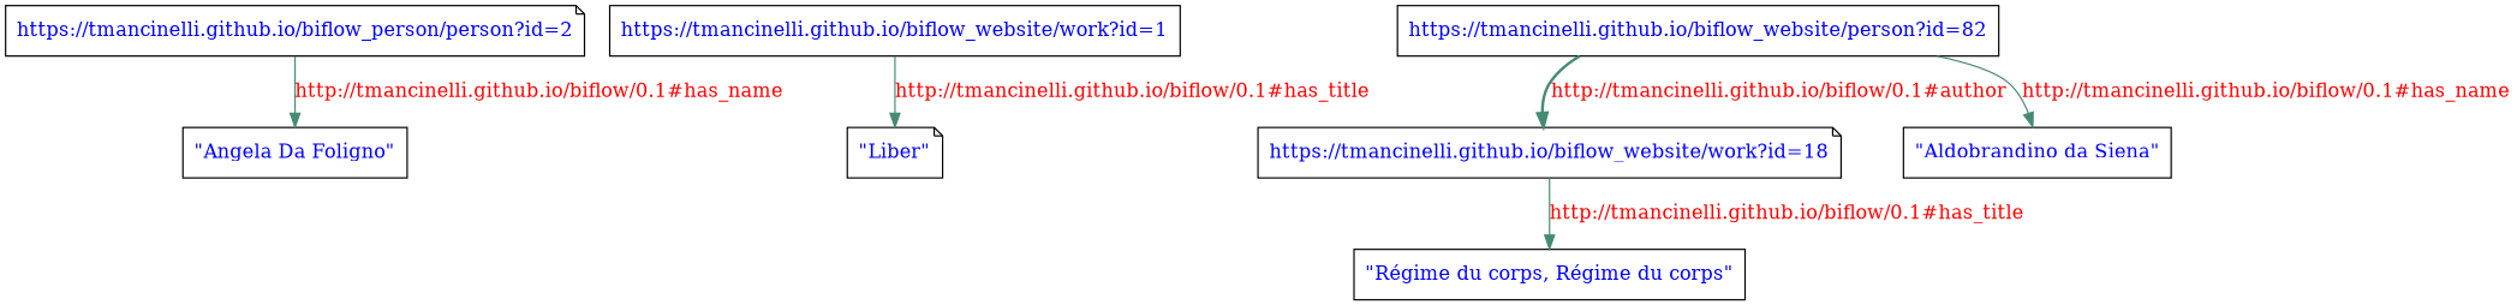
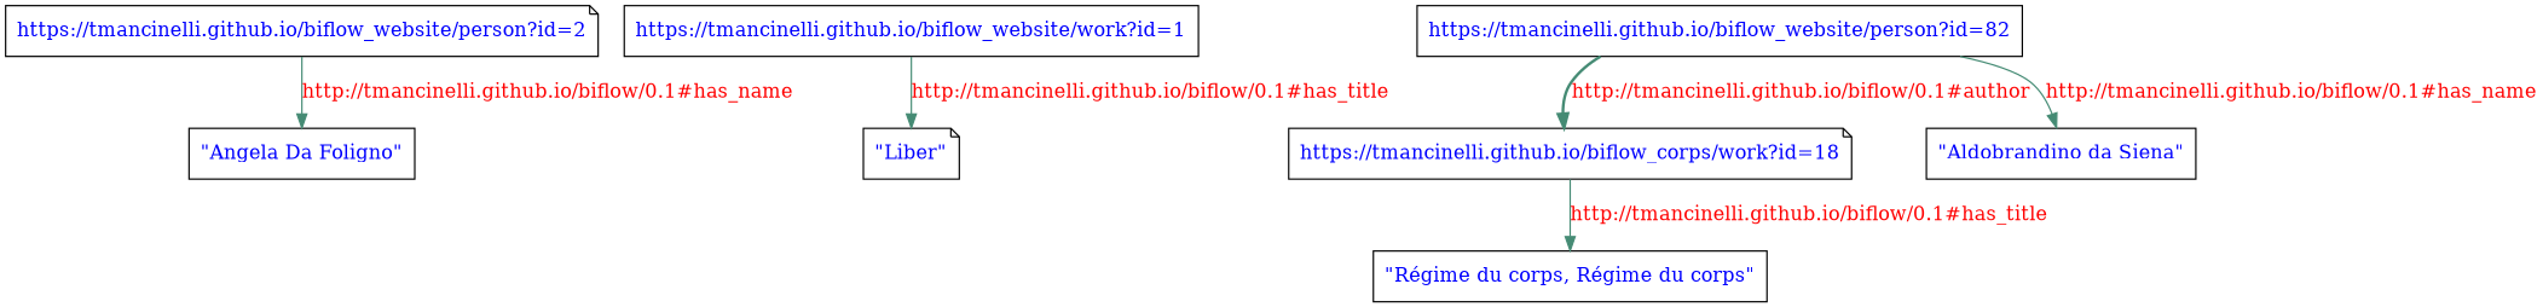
  digraph {
    rankdir=TB
    node [fontcolor=blue shape=box]
    edge [color=aquamarine4 fontcolor=red]
-   n1 [label="https://tmancinelli.github.io/biflow_person/person?id=2" shape=note]
+   n1 [label="https://tmancinelli.github.io/biflow_website/person?id=2" shape=note]
    n2 [label="\"Angela Da Foligno\""]
    n3 [label="https://tmancinelli.github.io/biflow_website/work?id=1"]
    n4 [label="\"Liber\"" shape=note]
    n5 [label="https://tmancinelli.github.io/biflow_website/person?id=82"]
-   n6 [label="https://tmancinelli.github.io/biflow_website/work?id=18" shape=note]
+   n6 [label="https://tmancinelli.github.io/biflow_corps/work?id=18" shape=note]
    n7 [label="\"Aldobrandino da Siena\""]
    n8 [label="\"Régime du corps, Régime du corps\""]
    n1 -> n2 [label="http://tmancinelli.github.io/biflow/0.1#has_name"]
    n3 -> n4 [label="http://tmancinelli.github.io/biflow/0.1#has_title"]
    n5 -> n6 [label="http://tmancinelli.github.io/biflow/0.1#author" style=bold]
    n5 -> n7 [label="http://tmancinelli.github.io/biflow/0.1#has_name"]
    n6 -> n8 [label="http://tmancinelli.github.io/biflow/0.1#has_title"]
  }
